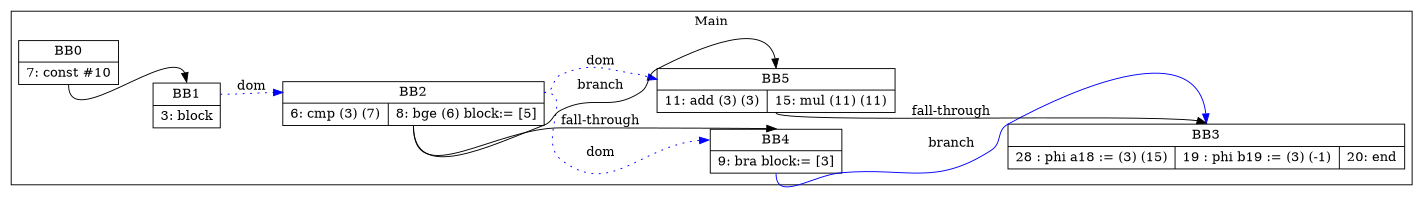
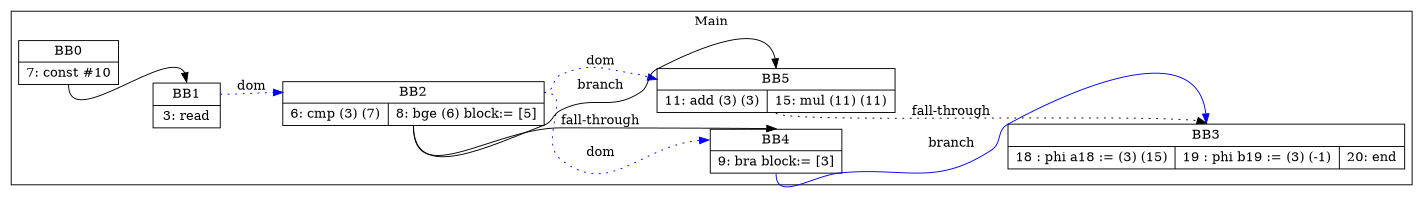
  digraph {
    rankdir=LR
    node [shape=record]
    edge [headport=n tailport=s]
    n1 [label="<b>BB0|{7: const #10}"]
-   n2 [label="<b>BB1|{3: block}"]
+   n2 [label="<b>BB1|{3: read}"]
    n3 [label="<b>BB2|{6: cmp (3) (7)|8: bge (6) block:= [5]}"]
-   n4 [label="<b>BB3|{28 : phi a18 := (3) (15)|19 : phi b19 := (3) (-1)|20: end}"]
+   n4 [label="<b>BB3|{18 : phi a18 := (3) (15)|19 : phi b19 := (3) (-1)|20: end}"]
    n5 [label="<b>BB4|{9: bra block:= [3]}"]
    n6 [label="<b>BB5|{11: add (3) (3)|15: mul (11) (11)}"]
    subgraph cluster_1 {
      label=Main
      n1
      n2
      n3
      n4
      n5
      n6
    }
    n1 -> n2
    n2 -> n3 [color=blue headport=b label=dom style=dotted tailport=b]
    n3 -> n5 [color=blue headport=b label=dom style=dotted tailport=b]
    n3 -> n5 [label="fall-through"]
    n3 -> n6 [color=blue headport=b label=dom style=dotted tailport=b]
    n3 -> n6 [label=branch]
    n5 -> n4 [color=blue label=branch]
-   n6 -> n4 [label="fall-through"]
+   n6 -> n4 [label="fall-through" style=dotted]
  }
